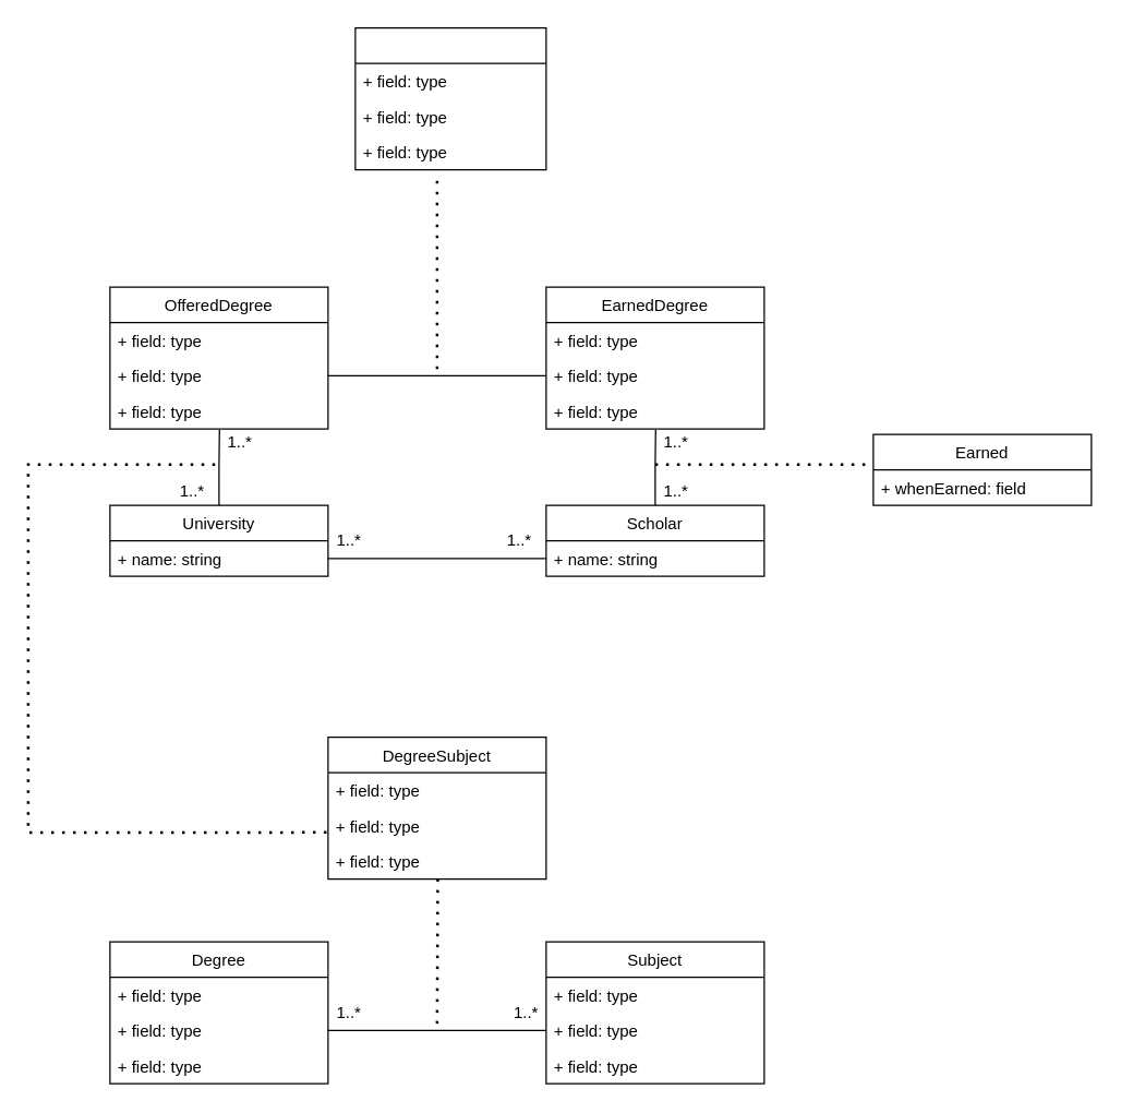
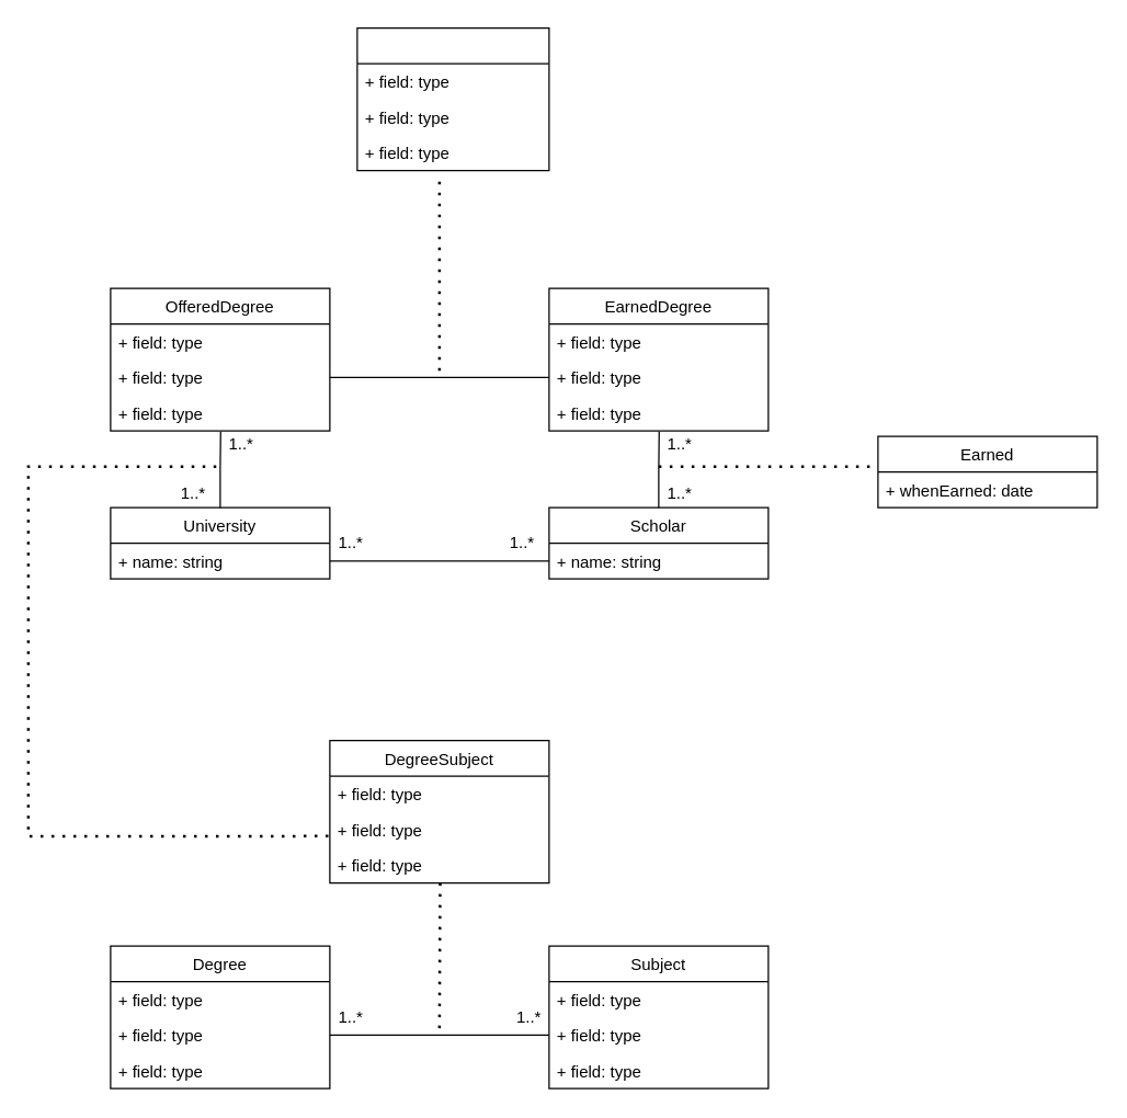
  <mxCell id="0" />
  <mxCell id="1" parent="0" />
  <mxCell id="2" style="edgeStyle=orthogonalEdgeStyle;rounded=0;orthogonalLoop=1;jettySize=auto;html=1;exitX=0.5;exitY=0;exitDx=0;exitDy=0;entryX=0.502;entryY=1.026;entryDx=0;entryDy=0;entryPerimeter=0;endArrow=none;endFill=0;" edge="1" parent="1" source="3" target="27"><mxGeometry relative="1" as="geometry" /></mxCell>
  <mxCell id="3" value="University" style="swimlane;fontStyle=0;childLayout=stackLayout;horizontal=1;startSize=26;fillColor=none;horizontalStack=0;resizeParent=1;resizeParentMax=0;resizeLast=0;collapsible=1;marginBottom=0;" vertex="1" parent="1"><mxGeometry x="80" y="370" width="160" height="52" as="geometry" /></mxCell>
  <mxCell id="4" value="+ name: string" style="text;strokeColor=none;fillColor=none;align=left;verticalAlign=top;spacingLeft=4;spacingRight=4;overflow=hidden;rotatable=0;points=[[0,0.5],[1,0.5]];portConstraint=eastwest;" vertex="1" parent="3"><mxGeometry y="26" width="160" height="26" as="geometry" /></mxCell>
  <mxCell id="5" value="Degree" style="swimlane;fontStyle=0;childLayout=stackLayout;horizontal=1;startSize=26;fillColor=none;horizontalStack=0;resizeParent=1;resizeParentMax=0;resizeLast=0;collapsible=1;marginBottom=0;" vertex="1" parent="1"><mxGeometry x="80" y="690" width="160" height="104" as="geometry" /></mxCell>
  <mxCell id="6" value="+ field: type" style="text;strokeColor=none;fillColor=none;align=left;verticalAlign=top;spacingLeft=4;spacingRight=4;overflow=hidden;rotatable=0;points=[[0,0.5],[1,0.5]];portConstraint=eastwest;" vertex="1" parent="5"><mxGeometry y="26" width="160" height="26" as="geometry" /></mxCell>
  <mxCell id="7" value="+ field: type" style="text;strokeColor=none;fillColor=none;align=left;verticalAlign=top;spacingLeft=4;spacingRight=4;overflow=hidden;rotatable=0;points=[[0,0.5],[1,0.5]];portConstraint=eastwest;" vertex="1" parent="5"><mxGeometry y="52" width="160" height="26" as="geometry" /></mxCell>
  <mxCell id="8" value="+ field: type" style="text;strokeColor=none;fillColor=none;align=left;verticalAlign=top;spacingLeft=4;spacingRight=4;overflow=hidden;rotatable=0;points=[[0,0.5],[1,0.5]];portConstraint=eastwest;" vertex="1" parent="5"><mxGeometry y="78" width="160" height="26" as="geometry" /></mxCell>
  <mxCell id="9" value="Subject" style="swimlane;fontStyle=0;childLayout=stackLayout;horizontal=1;startSize=26;fillColor=none;horizontalStack=0;resizeParent=1;resizeParentMax=0;resizeLast=0;collapsible=1;marginBottom=0;" vertex="1" parent="1"><mxGeometry x="400" y="690" width="160" height="104" as="geometry" /></mxCell>
  <mxCell id="10" value="+ field: type" style="text;strokeColor=none;fillColor=none;align=left;verticalAlign=top;spacingLeft=4;spacingRight=4;overflow=hidden;rotatable=0;points=[[0,0.5],[1,0.5]];portConstraint=eastwest;" vertex="1" parent="9"><mxGeometry y="26" width="160" height="26" as="geometry" /></mxCell>
  <mxCell id="11" value="+ field: type" style="text;strokeColor=none;fillColor=none;align=left;verticalAlign=top;spacingLeft=4;spacingRight=4;overflow=hidden;rotatable=0;points=[[0,0.5],[1,0.5]];portConstraint=eastwest;" vertex="1" parent="9"><mxGeometry y="52" width="160" height="26" as="geometry" /></mxCell>
  <mxCell id="12" value="+ field: type" style="text;strokeColor=none;fillColor=none;align=left;verticalAlign=top;spacingLeft=4;spacingRight=4;overflow=hidden;rotatable=0;points=[[0,0.5],[1,0.5]];portConstraint=eastwest;" vertex="1" parent="9"><mxGeometry y="78" width="160" height="26" as="geometry" /></mxCell>
  <mxCell id="13" value="DegreeSubject" style="swimlane;fontStyle=0;childLayout=stackLayout;horizontal=1;startSize=26;fillColor=none;horizontalStack=0;resizeParent=1;resizeParentMax=0;resizeLast=0;collapsible=1;marginBottom=0;" vertex="1" parent="1"><mxGeometry x="240" y="540" width="160" height="104" as="geometry" /></mxCell>
  <mxCell id="14" value="+ field: type" style="text;strokeColor=none;fillColor=none;align=left;verticalAlign=top;spacingLeft=4;spacingRight=4;overflow=hidden;rotatable=0;points=[[0,0.5],[1,0.5]];portConstraint=eastwest;" vertex="1" parent="13"><mxGeometry y="26" width="160" height="26" as="geometry" /></mxCell>
  <mxCell id="15" value="+ field: type" style="text;strokeColor=none;fillColor=none;align=left;verticalAlign=top;spacingLeft=4;spacingRight=4;overflow=hidden;rotatable=0;points=[[0,0.5],[1,0.5]];portConstraint=eastwest;" vertex="1" parent="13"><mxGeometry y="52" width="160" height="26" as="geometry" /></mxCell>
  <mxCell id="16" value="+ field: type" style="text;strokeColor=none;fillColor=none;align=left;verticalAlign=top;spacingLeft=4;spacingRight=4;overflow=hidden;rotatable=0;points=[[0,0.5],[1,0.5]];portConstraint=eastwest;" vertex="1" parent="13"><mxGeometry y="78" width="160" height="26" as="geometry" /></mxCell>
  <mxCell id="17" style="edgeStyle=orthogonalEdgeStyle;rounded=0;orthogonalLoop=1;jettySize=auto;html=1;exitX=1;exitY=0.5;exitDx=0;exitDy=0;entryX=0;entryY=0.5;entryDx=0;entryDy=0;endArrow=none;endFill=0;" edge="1" parent="1" source="7" target="11"><mxGeometry relative="1" as="geometry" /></mxCell>
  <mxCell id="18" value="" style="endArrow=none;dashed=1;html=1;dashPattern=1 3;strokeWidth=2;rounded=0;entryX=0.503;entryY=1;entryDx=0;entryDy=0;entryPerimeter=0;" edge="1" parent="1" target="16"><mxGeometry width="50" height="50" relative="1" as="geometry"><mxPoint x="320" y="750" as="sourcePoint" /><mxPoint x="370" y="700" as="targetPoint" /></mxGeometry></mxCell>
  <mxCell id="19" value="1..*" style="text;html=1;align=center;verticalAlign=middle;resizable=0;points=[];autosize=1;strokeColor=none;fillColor=none;" vertex="1" parent="1"><mxGeometry x="240" y="732" width="30" height="20" as="geometry" /></mxCell>
  <mxCell id="20" value="1..*" style="text;html=1;align=center;verticalAlign=middle;resizable=0;points=[];autosize=1;strokeColor=none;fillColor=none;" vertex="1" parent="1"><mxGeometry x="370" y="732" width="30" height="20" as="geometry" /></mxCell>
  <mxCell id="21" style="edgeStyle=orthogonalEdgeStyle;rounded=0;orthogonalLoop=1;jettySize=auto;html=1;exitX=0.5;exitY=0;exitDx=0;exitDy=0;entryX=0.502;entryY=1.026;entryDx=0;entryDy=0;entryPerimeter=0;endArrow=none;endFill=0;" edge="1" parent="1" source="22" target="32"><mxGeometry relative="1" as="geometry" /></mxCell>
  <mxCell id="22" value="Scholar" style="swimlane;fontStyle=0;childLayout=stackLayout;horizontal=1;startSize=26;fillColor=none;horizontalStack=0;resizeParent=1;resizeParentMax=0;resizeLast=0;collapsible=1;marginBottom=0;" vertex="1" parent="1"><mxGeometry x="400" y="370" width="160" height="52" as="geometry" /></mxCell>
  <mxCell id="23" value="+ name: string" style="text;strokeColor=none;fillColor=none;align=left;verticalAlign=top;spacingLeft=4;spacingRight=4;overflow=hidden;rotatable=0;points=[[0,0.5],[1,0.5]];portConstraint=eastwest;" vertex="1" parent="22"><mxGeometry y="26" width="160" height="26" as="geometry" /></mxCell>
  <mxCell id="24" value="OfferedDegree" style="swimlane;fontStyle=0;childLayout=stackLayout;horizontal=1;startSize=26;fillColor=none;horizontalStack=0;resizeParent=1;resizeParentMax=0;resizeLast=0;collapsible=1;marginBottom=0;" vertex="1" parent="1"><mxGeometry x="80" y="210" width="160" height="104" as="geometry"><mxRectangle x="280" y="-400" width="110" height="26" as="alternateBounds" /></mxGeometry></mxCell>
  <mxCell id="25" value="+ field: type" style="text;strokeColor=none;fillColor=none;align=left;verticalAlign=top;spacingLeft=4;spacingRight=4;overflow=hidden;rotatable=0;points=[[0,0.5],[1,0.5]];portConstraint=eastwest;" vertex="1" parent="24"><mxGeometry y="26" width="160" height="26" as="geometry" /></mxCell>
  <mxCell id="26" value="+ field: type" style="text;strokeColor=none;fillColor=none;align=left;verticalAlign=top;spacingLeft=4;spacingRight=4;overflow=hidden;rotatable=0;points=[[0,0.5],[1,0.5]];portConstraint=eastwest;" vertex="1" parent="24"><mxGeometry y="52" width="160" height="26" as="geometry" /></mxCell>
  <mxCell id="27" value="+ field: type" style="text;strokeColor=none;fillColor=none;align=left;verticalAlign=top;spacingLeft=4;spacingRight=4;overflow=hidden;rotatable=0;points=[[0,0.5],[1,0.5]];portConstraint=eastwest;" vertex="1" parent="24"><mxGeometry y="78" width="160" height="26" as="geometry" /></mxCell>
  <mxCell id="28" value="EarnedDegree" style="swimlane;fontStyle=0;childLayout=stackLayout;horizontal=1;startSize=26;fillColor=none;horizontalStack=0;resizeParent=1;resizeParentMax=0;resizeLast=0;collapsible=1;marginBottom=0;" vertex="1" parent="1"><mxGeometry x="400" y="210" width="160" height="104" as="geometry"><mxRectangle x="600" y="-400" width="110" height="26" as="alternateBounds" /></mxGeometry></mxCell>
  <mxCell id="29" value="+ field: type" style="text;strokeColor=none;fillColor=none;align=left;verticalAlign=top;spacingLeft=4;spacingRight=4;overflow=hidden;rotatable=0;points=[[0,0.5],[1,0.5]];portConstraint=eastwest;" vertex="1" parent="28"><mxGeometry y="26" width="160" height="26" as="geometry" /></mxCell>
  <mxCell id="30" value="+ field: type" style="text;strokeColor=none;fillColor=none;align=left;verticalAlign=top;spacingLeft=4;spacingRight=4;overflow=hidden;rotatable=0;points=[[0,0.5],[1,0.5]];portConstraint=eastwest;" vertex="1" parent="28"><mxGeometry y="52" width="160" height="26" as="geometry" /></mxCell>
  <mxCell id="31" value="" style="endArrow=none;dashed=1;html=1;dashPattern=1 3;strokeWidth=2;rounded=0;entryX=0;entryY=0.423;entryDx=0;entryDy=0;entryPerimeter=0;" edge="1" parent="28" target="45"><mxGeometry width="50" height="50" relative="1" as="geometry"><mxPoint x="80" y="130" as="sourcePoint" /><mxPoint x="130" y="80" as="targetPoint" /></mxGeometry></mxCell>
  <mxCell id="32" value="+ field: type" style="text;strokeColor=none;fillColor=none;align=left;verticalAlign=top;spacingLeft=4;spacingRight=4;overflow=hidden;rotatable=0;points=[[0,0.5],[1,0.5]];portConstraint=eastwest;" vertex="1" parent="28"><mxGeometry y="78" width="160" height="26" as="geometry" /></mxCell>
  <mxCell id="33" style="edgeStyle=orthogonalEdgeStyle;rounded=0;orthogonalLoop=1;jettySize=auto;html=1;exitX=1;exitY=0.5;exitDx=0;exitDy=0;entryX=0;entryY=0.5;entryDx=0;entryDy=0;endArrow=none;endFill=0;" edge="1" parent="1" source="4" target="23"><mxGeometry relative="1" as="geometry"><mxPoint x="240" y="435" as="sourcePoint" /></mxGeometry></mxCell>
  <mxCell id="34" value="1..*" style="text;html=1;align=center;verticalAlign=middle;resizable=0;points=[];autosize=1;strokeColor=none;fillColor=none;" vertex="1" parent="1"><mxGeometry x="480" y="314" width="30" height="20" as="geometry" /></mxCell>
  <mxCell id="35" value="1..*" style="text;html=1;align=center;verticalAlign=middle;resizable=0;points=[];autosize=1;strokeColor=none;fillColor=none;" vertex="1" parent="1"><mxGeometry x="480" y="350" width="30" height="20" as="geometry" /></mxCell>
  <mxCell id="36" value="1..*" style="text;html=1;align=center;verticalAlign=middle;resizable=0;points=[];autosize=1;strokeColor=none;fillColor=none;" vertex="1" parent="1"><mxGeometry x="160" y="314" width="30" height="20" as="geometry" /></mxCell>
  <mxCell id="37" value="1..*" style="text;html=1;align=center;verticalAlign=middle;resizable=0;points=[];autosize=1;strokeColor=none;fillColor=none;" vertex="1" parent="1"><mxGeometry x="125" y="350" width="30" height="20" as="geometry" /></mxCell>
  <mxCell id="38" style="edgeStyle=orthogonalEdgeStyle;rounded=0;orthogonalLoop=1;jettySize=auto;html=1;exitX=1;exitY=0.5;exitDx=0;exitDy=0;entryX=0;entryY=0.5;entryDx=0;entryDy=0;endArrow=none;endFill=0;" edge="1" parent="1" source="26" target="30"><mxGeometry relative="1" as="geometry" /></mxCell>
  <mxCell id="39" value="" style="endArrow=none;dashed=1;html=1;dashPattern=1 3;strokeWidth=2;rounded=0;exitX=-0.007;exitY=0.684;exitDx=0;exitDy=0;exitPerimeter=0;" edge="1" parent="1" source="15"><mxGeometry width="50" height="50" relative="1" as="geometry"><mxPoint x="20" y="690" as="sourcePoint" /><mxPoint x="160" y="340" as="targetPoint" /><Array as="points"><mxPoint x="20" y="610" /><mxPoint x="20" y="340" /></Array></mxGeometry></mxCell>
  <mxCell id="40" value="" style="endArrow=none;dashed=1;html=1;dashPattern=1 3;strokeWidth=2;rounded=0;" edge="1" parent="1"><mxGeometry width="50" height="50" relative="1" as="geometry"><mxPoint x="320" y="270" as="sourcePoint" /><mxPoint x="320" y="130" as="targetPoint" /></mxGeometry></mxCell>
  <mxCell id="41" value="" style="swimlane;fontStyle=0;childLayout=stackLayout;horizontal=1;startSize=26;fillColor=none;horizontalStack=0;resizeParent=1;resizeParentMax=0;resizeLast=0;collapsible=1;marginBottom=0;" vertex="1" parent="1"><mxGeometry x="260" y="20" width="140" height="104" as="geometry" /></mxCell>
  <mxCell id="42" value="+ field: type" style="text;strokeColor=none;fillColor=none;align=left;verticalAlign=top;spacingLeft=4;spacingRight=4;overflow=hidden;rotatable=0;points=[[0,0.5],[1,0.5]];portConstraint=eastwest;" vertex="1" parent="41"><mxGeometry y="26" width="140" height="26" as="geometry" /></mxCell>
  <mxCell id="43" value="+ field: type" style="text;strokeColor=none;fillColor=none;align=left;verticalAlign=top;spacingLeft=4;spacingRight=4;overflow=hidden;rotatable=0;points=[[0,0.5],[1,0.5]];portConstraint=eastwest;" vertex="1" parent="41"><mxGeometry y="52" width="140" height="26" as="geometry" /></mxCell>
  <mxCell id="44" value="+ field: type" style="text;strokeColor=none;fillColor=none;align=left;verticalAlign=top;spacingLeft=4;spacingRight=4;overflow=hidden;rotatable=0;points=[[0,0.5],[1,0.5]];portConstraint=eastwest;" vertex="1" parent="41"><mxGeometry y="78" width="140" height="26" as="geometry" /></mxCell>
  <mxCell id="45" value="Earned" style="swimlane;fontStyle=0;childLayout=stackLayout;horizontal=1;startSize=26;fillColor=none;horizontalStack=0;resizeParent=1;resizeParentMax=0;resizeLast=0;collapsible=1;marginBottom=0;" vertex="1" parent="1"><mxGeometry x="640" y="318" width="160" height="52" as="geometry" /></mxCell>
- <mxCell id="46" value="+ whenEarned: field" style="text;strokeColor=none;fillColor=none;align=left;verticalAlign=top;spacingLeft=4;spacingRight=4;overflow=hidden;rotatable=0;points=[[0,0.5],[1,0.5]];portConstraint=eastwest;" vertex="1" parent="45"><mxGeometry y="26" width="160" height="26" as="geometry" /></mxCell>
+ <mxCell id="46" value="+ whenEarned: date" style="text;strokeColor=none;fillColor=none;align=left;verticalAlign=top;spacingLeft=4;spacingRight=4;overflow=hidden;rotatable=0;points=[[0,0.5],[1,0.5]];portConstraint=eastwest;" vertex="1" parent="45"><mxGeometry y="26" width="160" height="26" as="geometry" /></mxCell>
  <mxCell id="47" value="1..*" style="text;html=1;align=center;verticalAlign=middle;resizable=0;points=[];autosize=1;strokeColor=none;fillColor=none;" vertex="1" parent="1"><mxGeometry x="240" y="386" width="30" height="20" as="geometry" /></mxCell>
  <mxCell id="48" value="1..*" style="text;html=1;align=center;verticalAlign=middle;resizable=0;points=[];autosize=1;strokeColor=none;fillColor=none;" vertex="1" parent="1"><mxGeometry x="365" y="386" width="30" height="20" as="geometry" /></mxCell>
